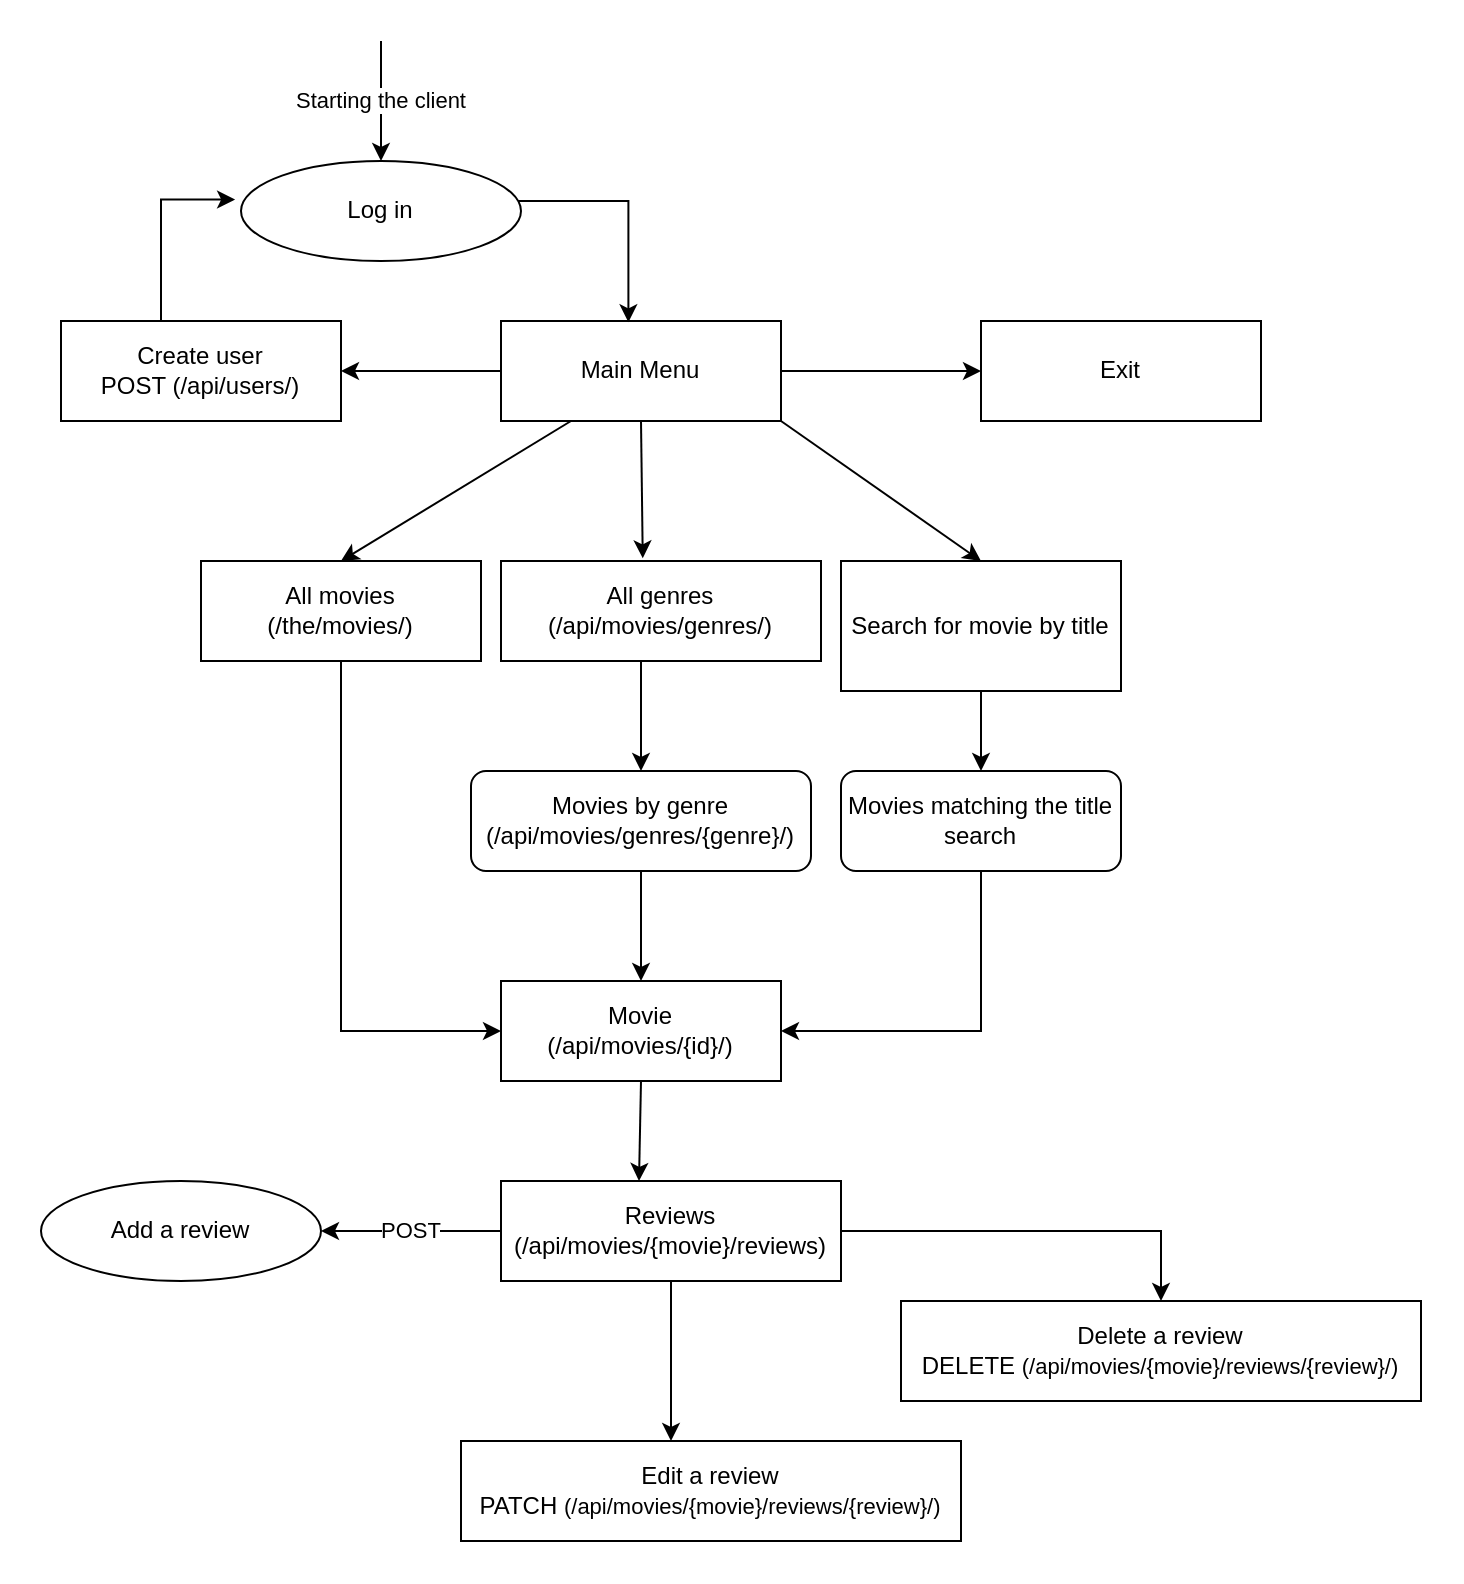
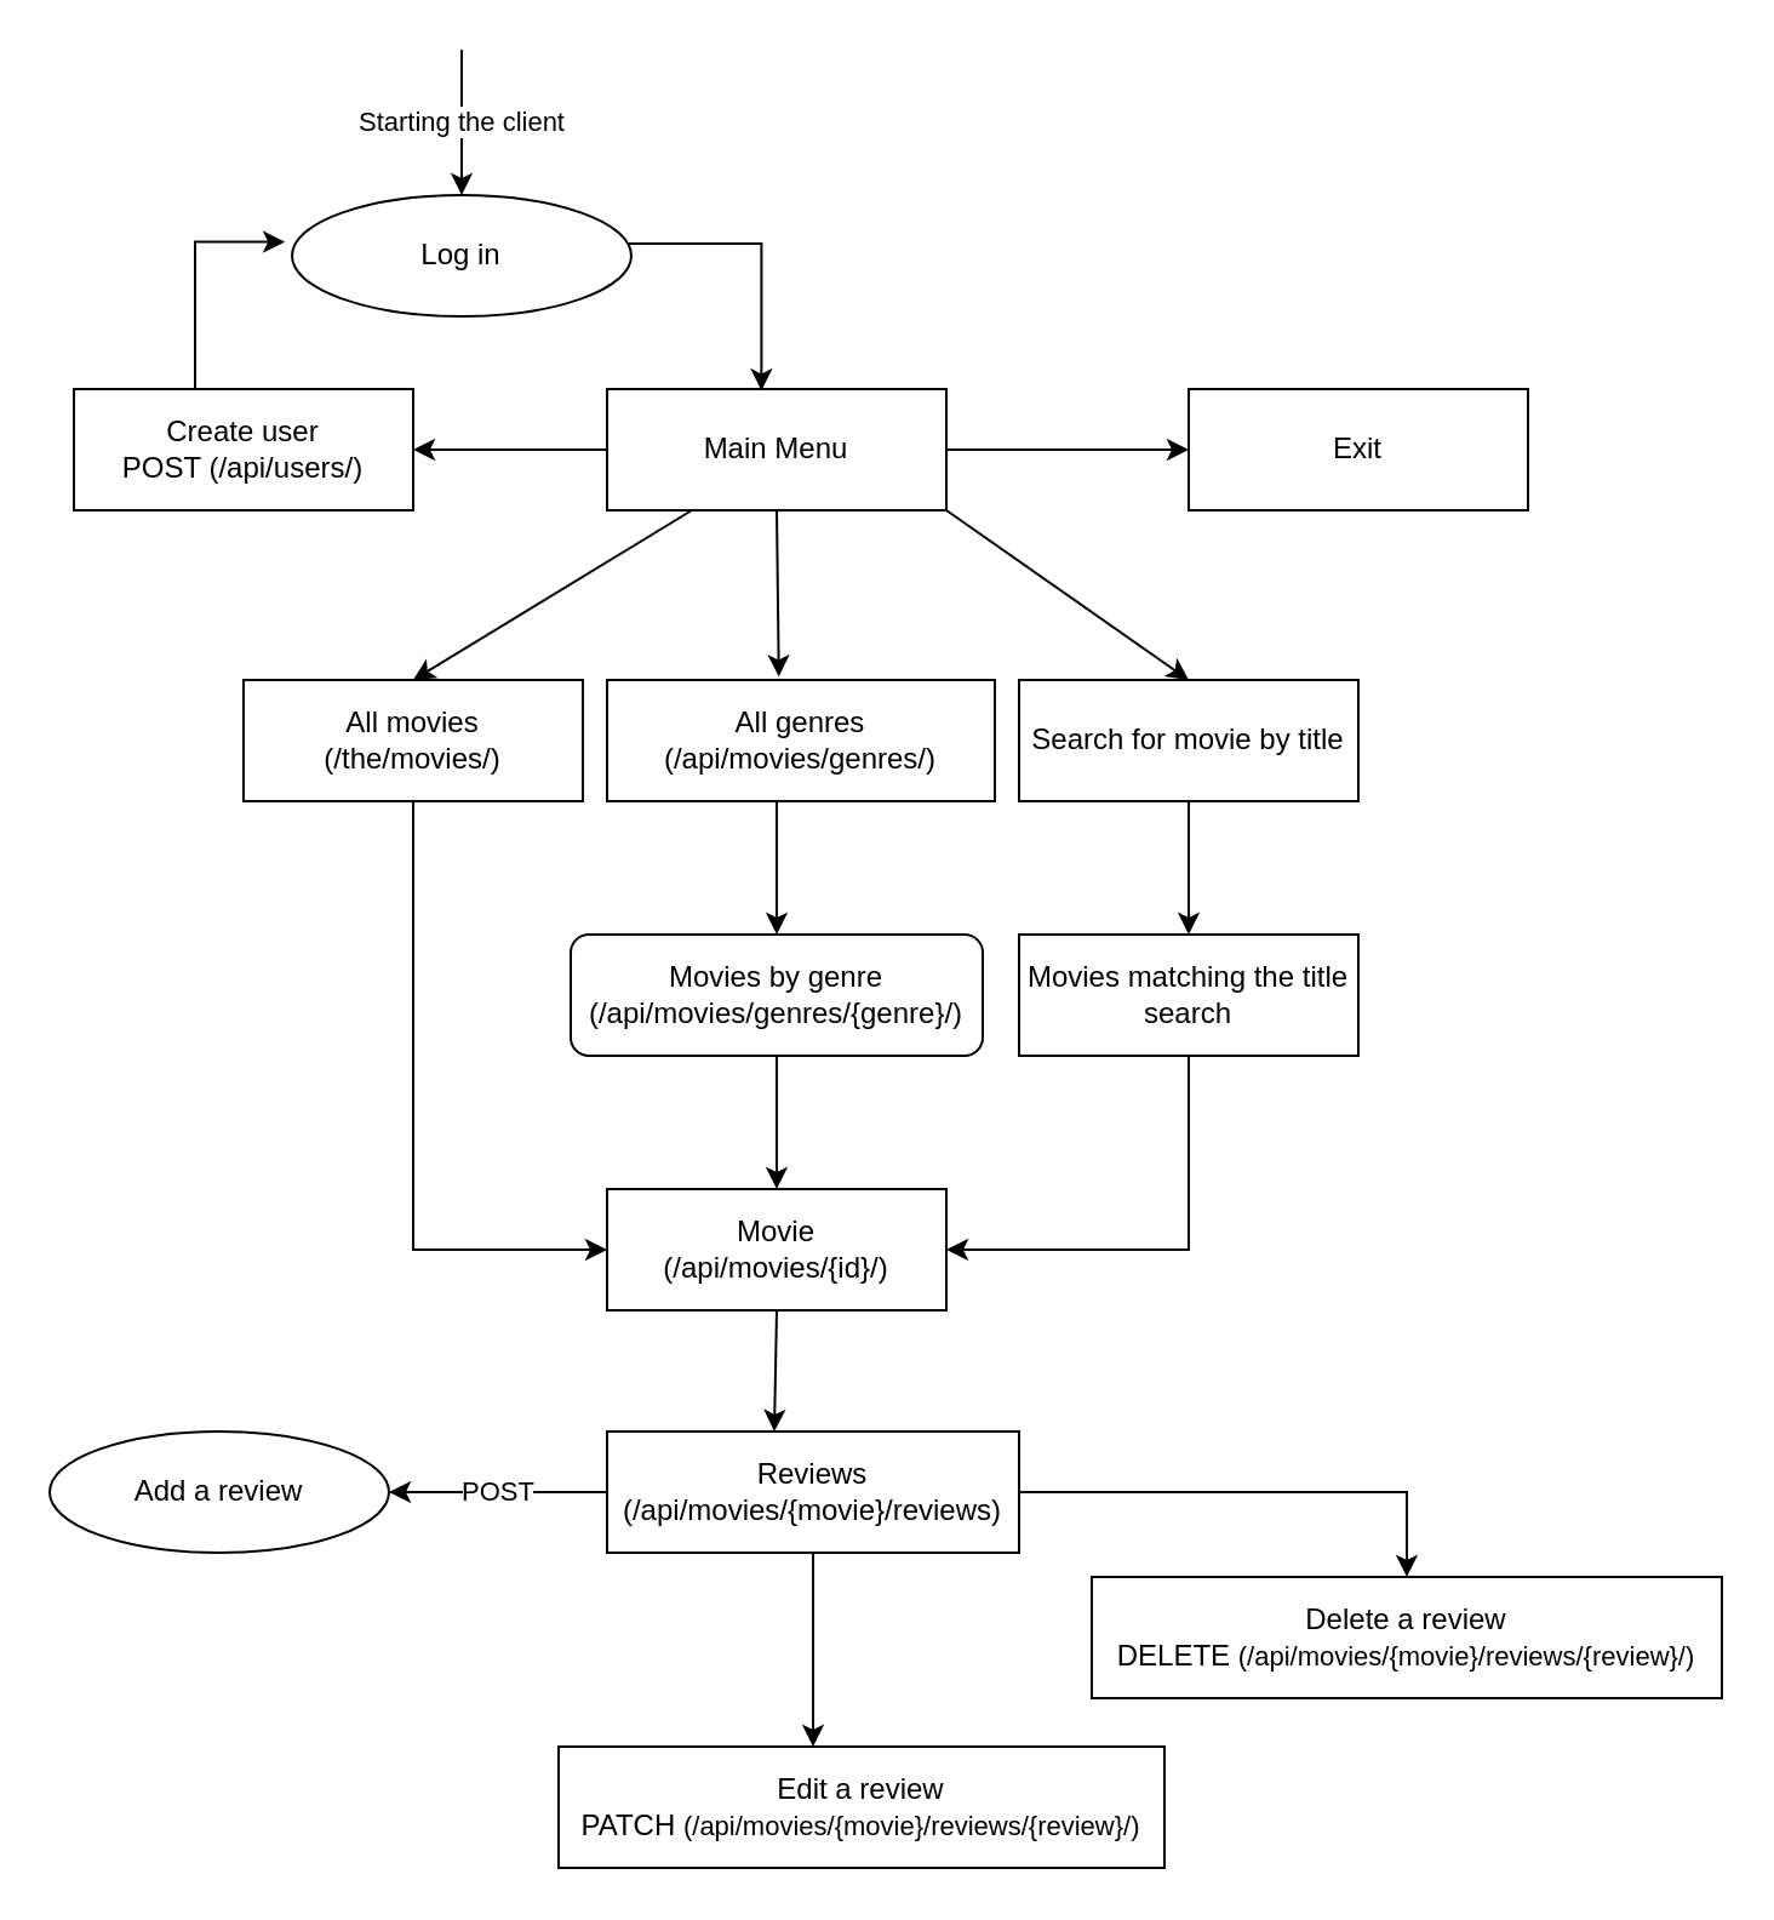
  <mxCell id="0" />
  <mxCell id="1" parent="0" />
  <mxCell id="2" value="" style="edgeStyle=orthogonalEdgeStyle;rounded=0;orthogonalLoop=1;jettySize=auto;html=1;" edge="1" parent="1" source="3" target="23"><mxGeometry relative="1" as="geometry"><Array as="points"><mxPoint x="220" y="185" /><mxPoint x="220" y="185" /></Array></mxGeometry></mxCell>
  <mxCell id="3" value="Main Menu" style="whiteSpace=wrap;html=1;" parent="1" vertex="1"><mxGeometry x="250" y="160" width="140" height="50" as="geometry" /></mxCell>
  <mxCell id="4" value="Exit" style="whiteSpace=wrap;html=1;" parent="1" vertex="1"><mxGeometry x="490" y="160" width="140" height="50" as="geometry" /></mxCell>
  <mxCell id="5" style="edgeStyle=orthogonalEdgeStyle;rounded=0;orthogonalLoop=1;jettySize=auto;html=1;entryX=0;entryY=0.5;entryDx=0;entryDy=0;" edge="1" parent="1" source="6" target="13"><mxGeometry relative="1" as="geometry"><Array as="points"><mxPoint x="170" y="515" /></Array></mxGeometry></mxCell>
  <mxCell id="6" value="All movies&lt;br&gt;(/the/movies/)" style="whiteSpace=wrap;html=1;" parent="1" vertex="1"><mxGeometry x="100" y="280" width="140" height="50" as="geometry" /></mxCell>
  <mxCell id="7" value="" style="edgeStyle=orthogonalEdgeStyle;rounded=0;orthogonalLoop=1;jettySize=auto;html=1;" edge="1" parent="1" source="8" target="12"><mxGeometry relative="1" as="geometry"><Array as="points"><mxPoint x="320" y="370" /><mxPoint x="320" y="370" /></Array></mxGeometry></mxCell>
  <mxCell id="8" value="All genres&lt;br&gt;(/api/movies/genres/)" style="whiteSpace=wrap;html=1;" parent="1" vertex="1"><mxGeometry x="250" y="280" width="160" height="50" as="geometry" /></mxCell>
  <mxCell id="9" value="" style="edgeStyle=orthogonalEdgeStyle;rounded=0;orthogonalLoop=1;jettySize=auto;html=1;" edge="1" parent="1" source="10" target="30"><mxGeometry relative="1" as="geometry" /></mxCell>
- <mxCell id="10" value="Search for movie by title" style="whiteSpace=wrap;html=1;" parent="1" vertex="1"><mxGeometry x="420" y="280" width="140" height="65" as="geometry" /></mxCell>
+ <mxCell id="10" value="Search for movie by title" style="whiteSpace=wrap;html=1;" parent="1" vertex="1"><mxGeometry x="420" y="280" width="140" height="50" as="geometry" /></mxCell>
  <mxCell id="11" value="" style="edgeStyle=orthogonalEdgeStyle;rounded=0;orthogonalLoop=1;jettySize=auto;html=1;" edge="1" parent="1" source="12" target="13"><mxGeometry relative="1" as="geometry"><Array as="points"><mxPoint x="320" y="450" /><mxPoint x="320" y="450" /></Array></mxGeometry></mxCell>
  <mxCell id="12" value="Movies by genre&lt;br&gt;(/api/movies/genres/{genre}/)" style="whiteSpace=wrap;html=1;rounded=1;" parent="1" vertex="1"><mxGeometry x="235" y="385" width="170" height="50" as="geometry" /></mxCell>
  <mxCell id="13" value="Movie&lt;br&gt;(/api/movies/{id}/)" style="rounded=0;whiteSpace=wrap;html=1;" parent="1" vertex="1"><mxGeometry x="250" y="490" width="140" height="50" as="geometry" /></mxCell>
  <mxCell id="14" value="POST" style="edgeStyle=orthogonalEdgeStyle;rounded=0;orthogonalLoop=1;jettySize=auto;html=1;" edge="1" parent="1" source="17" target="25"><mxGeometry relative="1" as="geometry" /></mxCell>
  <mxCell id="15" value="" style="edgeStyle=orthogonalEdgeStyle;rounded=0;orthogonalLoop=1;jettySize=auto;html=1;" edge="1" parent="1" source="17" target="26"><mxGeometry relative="1" as="geometry"><Array as="points"><mxPoint x="335" y="690" /><mxPoint x="335" y="690" /></Array></mxGeometry></mxCell>
  <mxCell id="16" value="" style="edgeStyle=orthogonalEdgeStyle;rounded=0;orthogonalLoop=1;jettySize=auto;html=1;" edge="1" parent="1" source="17" target="27"><mxGeometry x="0.673" relative="1" as="geometry"><mxPoint as="offset" /></mxGeometry></mxCell>
  <mxCell id="17" value="Reviews&lt;br&gt;(/api/movies/{movie}/reviews)" style="rounded=0;whiteSpace=wrap;html=1;" parent="1" vertex="1"><mxGeometry x="250" y="590" width="170" height="50" as="geometry" /></mxCell>
  <mxCell id="18" value="" style="endArrow=classic;html=1;rounded=0;entryX=0.5;entryY=0;entryDx=0;entryDy=0;exitX=0.25;exitY=1;exitDx=0;exitDy=0;" parent="1" source="3" target="6" edge="1"><mxGeometry width="50" height="50" relative="1" as="geometry"><mxPoint x="380" y="460" as="sourcePoint" /><mxPoint x="430" y="410" as="targetPoint" /></mxGeometry></mxCell>
  <mxCell id="19" value="" style="endArrow=classic;html=1;rounded=0;exitX=0.5;exitY=1;exitDx=0;exitDy=0;entryX=0.443;entryY=-0.027;entryDx=0;entryDy=0;entryPerimeter=0;" parent="1" source="3" target="8" edge="1"><mxGeometry width="50" height="50" relative="1" as="geometry"><mxPoint x="170" y="270" as="sourcePoint" /><mxPoint x="220" y="220" as="targetPoint" /></mxGeometry></mxCell>
  <mxCell id="20" value="" style="endArrow=classic;html=1;rounded=0;" parent="1" edge="1"><mxGeometry width="50" height="50" relative="1" as="geometry"><mxPoint x="320" y="540" as="sourcePoint" /><mxPoint x="319" y="590" as="targetPoint" /></mxGeometry></mxCell>
  <mxCell id="21" value="" style="endArrow=classic;html=1;rounded=0;entryX=0;entryY=0.5;entryDx=0;entryDy=0;exitX=1;exitY=0.5;exitDx=0;exitDy=0;" parent="1" source="3" target="4" edge="1"><mxGeometry width="50" height="50" relative="1" as="geometry"><mxPoint x="390" y="180" as="sourcePoint" /><mxPoint x="440" y="140" as="targetPoint" /></mxGeometry></mxCell>
  <mxCell id="22" style="edgeStyle=orthogonalEdgeStyle;rounded=0;orthogonalLoop=1;jettySize=auto;html=1;entryX=-0.021;entryY=0.385;entryDx=0;entryDy=0;entryPerimeter=0;" edge="1" parent="1" source="23" target="32"><mxGeometry relative="1" as="geometry"><mxPoint x="100" y="100" as="targetPoint" /><Array as="points"><mxPoint x="80" y="99" /></Array></mxGeometry></mxCell>
  <mxCell id="23" value="Create user&lt;br&gt;POST (/api/users/)" style="whiteSpace=wrap;html=1;" vertex="1" parent="1"><mxGeometry x="30" y="160" width="140" height="50" as="geometry" /></mxCell>
  <mxCell id="24" style="edgeStyle=orthogonalEdgeStyle;rounded=0;orthogonalLoop=1;jettySize=auto;html=1;exitX=0.5;exitY=1;exitDx=0;exitDy=0;" edge="1" parent="1" source="23" target="23"><mxGeometry relative="1" as="geometry" /></mxCell>
  <mxCell id="25" value="Add a review" style="ellipse;whiteSpace=wrap;html=1;" vertex="1" parent="1"><mxGeometry x="20" y="590" width="140" height="50" as="geometry" /></mxCell>
  <mxCell id="26" value="Edit a review&lt;br&gt;PATCH&amp;nbsp;&lt;span style=&quot;font-size: 11px; background-color: rgb(255, 255, 255);&quot;&gt;(/api/movies/{movie}/reviews/{review}/)&lt;/span&gt;" style="rounded=0;whiteSpace=wrap;html=1;" vertex="1" parent="1"><mxGeometry x="230" y="720" width="250" height="50" as="geometry" /></mxCell>
  <mxCell id="27" value="Delete a review&lt;br&gt;DELETE&amp;nbsp;&lt;span style=&quot;font-size: 11px; background-color: rgb(255, 255, 255);&quot;&gt;(/api/movies/{movie}/reviews/{review}/)&lt;/span&gt;" style="rounded=0;whiteSpace=wrap;html=1;" vertex="1" parent="1"><mxGeometry x="450" y="650" width="260" height="50" as="geometry" /></mxCell>
  <mxCell id="28" value="" style="endArrow=classic;html=1;rounded=0;exitX=1;exitY=1;exitDx=0;exitDy=0;entryX=0.5;entryY=0;entryDx=0;entryDy=0;" edge="1" parent="1" source="3" target="10"><mxGeometry width="50" height="50" relative="1" as="geometry"><mxPoint x="390" y="330" as="sourcePoint" /><mxPoint x="440" y="280" as="targetPoint" /></mxGeometry></mxCell>
  <mxCell id="29" style="edgeStyle=orthogonalEdgeStyle;rounded=0;orthogonalLoop=1;jettySize=auto;html=1;entryX=1;entryY=0.5;entryDx=0;entryDy=0;" edge="1" parent="1" source="30" target="13"><mxGeometry relative="1" as="geometry"><mxPoint x="490" y="530" as="targetPoint" /><Array as="points"><mxPoint x="490" y="515" /></Array></mxGeometry></mxCell>
- <mxCell id="30" value="Movies matching the title search" style="whiteSpace=wrap;html=1;rounded=1;" vertex="1" parent="1"><mxGeometry x="420" y="385" width="140" height="50" as="geometry" /></mxCell>
+ <mxCell id="30" value="Movies matching the title search" style="whiteSpace=wrap;html=1;" vertex="1" parent="1"><mxGeometry x="420" y="385" width="140" height="50" as="geometry" /></mxCell>
  <mxCell id="31" style="edgeStyle=orthogonalEdgeStyle;rounded=0;orthogonalLoop=1;jettySize=auto;html=1;entryX=0.455;entryY=0.013;entryDx=0;entryDy=0;entryPerimeter=0;" edge="1" parent="1" source="32" target="3"><mxGeometry relative="1" as="geometry"><Array as="points"><mxPoint x="314" y="100" /></Array></mxGeometry></mxCell>
  <mxCell id="32" value="Log in" style="ellipse;whiteSpace=wrap;html=1;" vertex="1" parent="1"><mxGeometry x="120" y="80" width="140" height="50" as="geometry" /></mxCell>
  <mxCell id="33" value="Starting the client" style="endArrow=classic;html=1;rounded=0;entryX=0.5;entryY=0;entryDx=0;entryDy=0;" edge="1" parent="1" target="32"><mxGeometry width="50" height="50" relative="1" as="geometry"><mxPoint x="190" y="20" as="sourcePoint" /><mxPoint x="430" y="60" as="targetPoint" /><Array as="points"><mxPoint x="190" y="20" /></Array></mxGeometry></mxCell>
